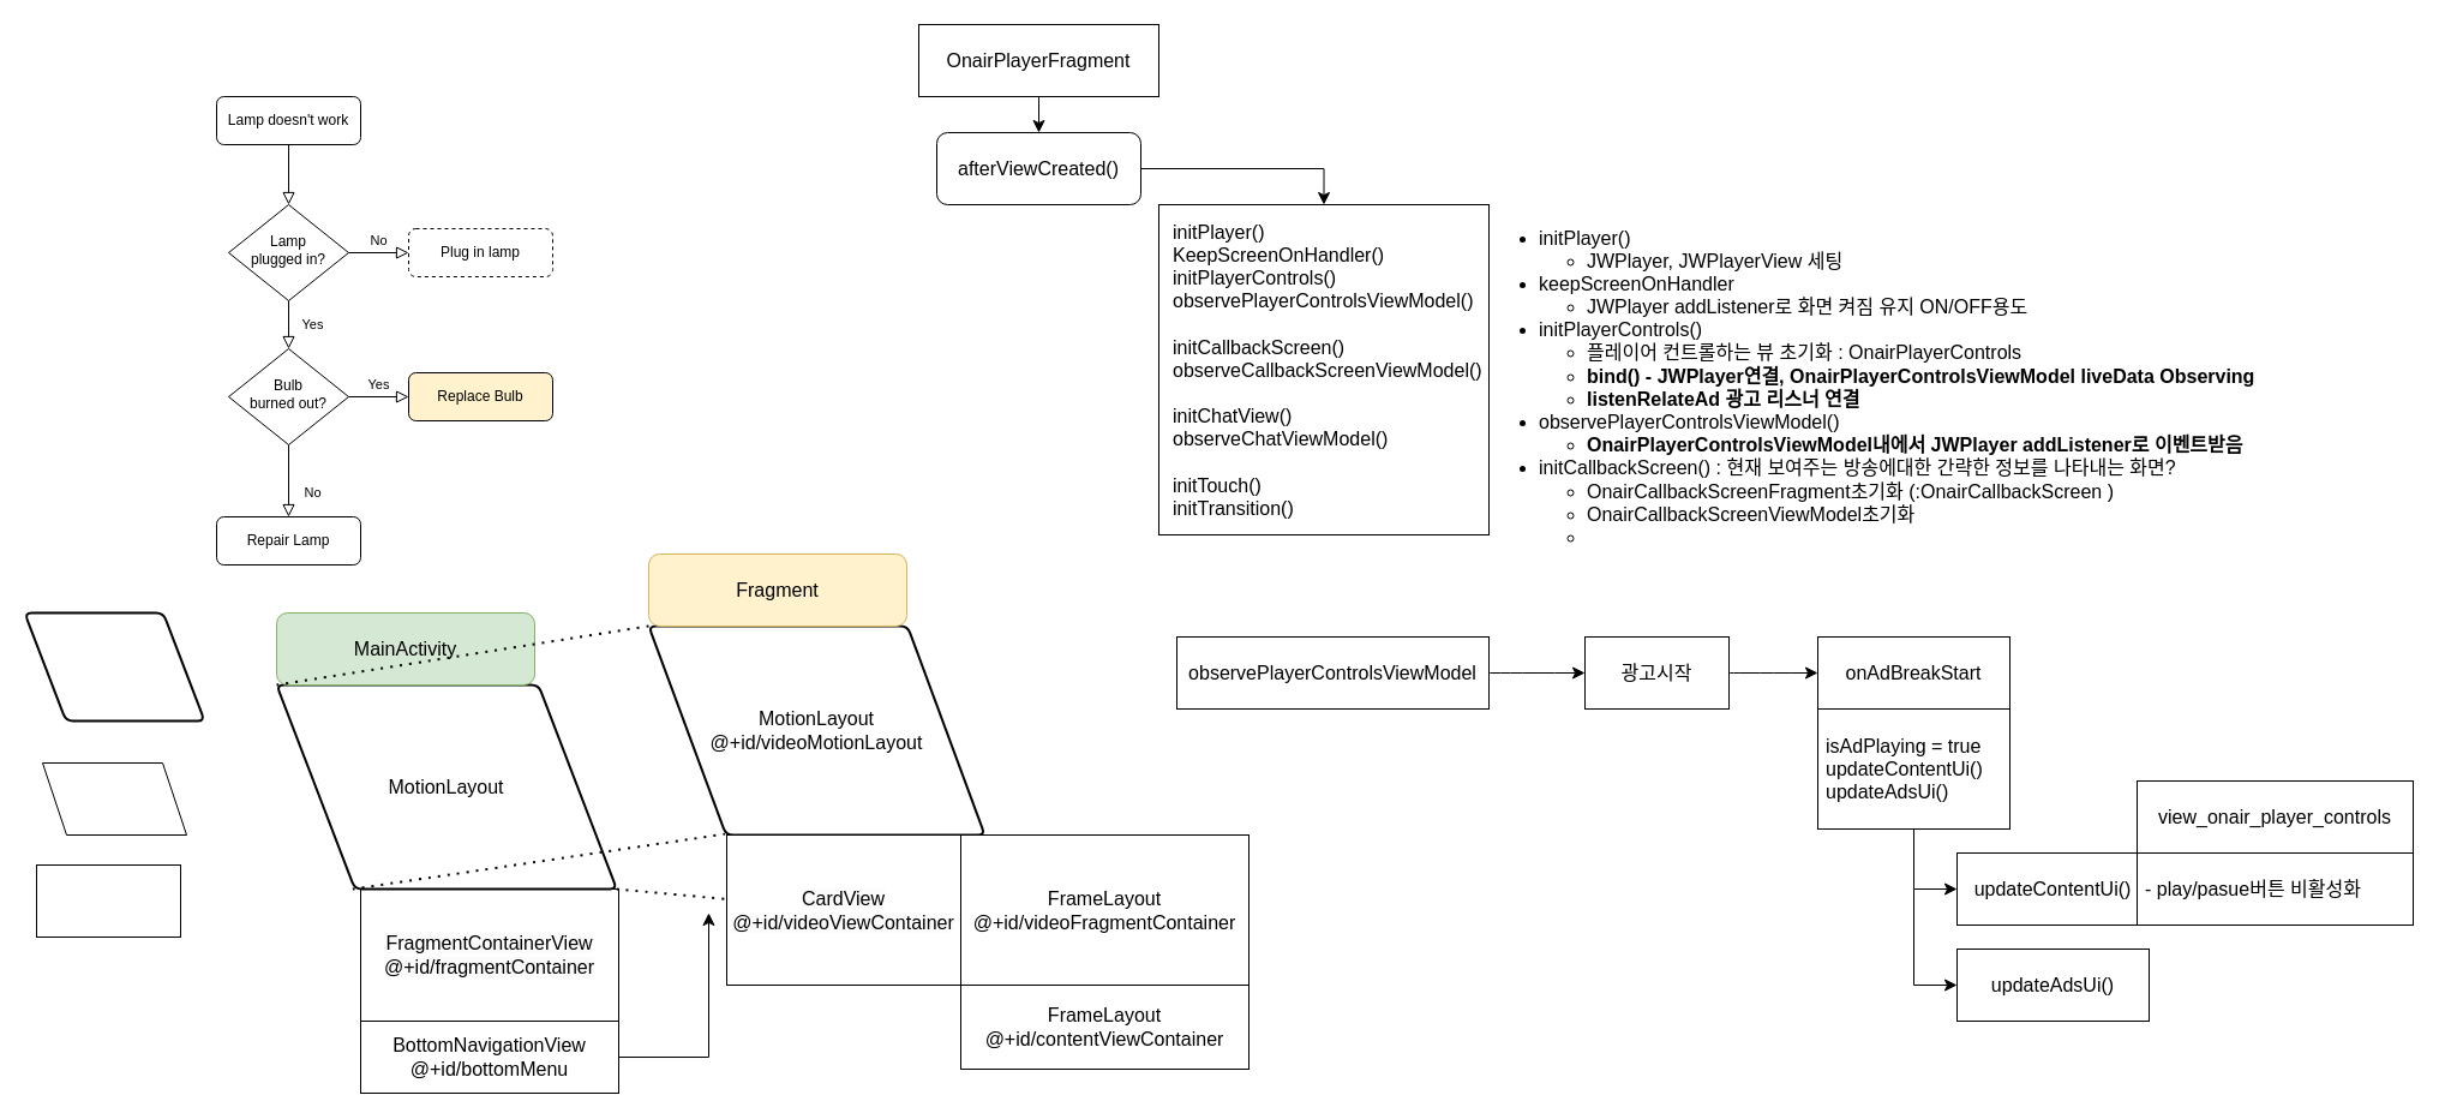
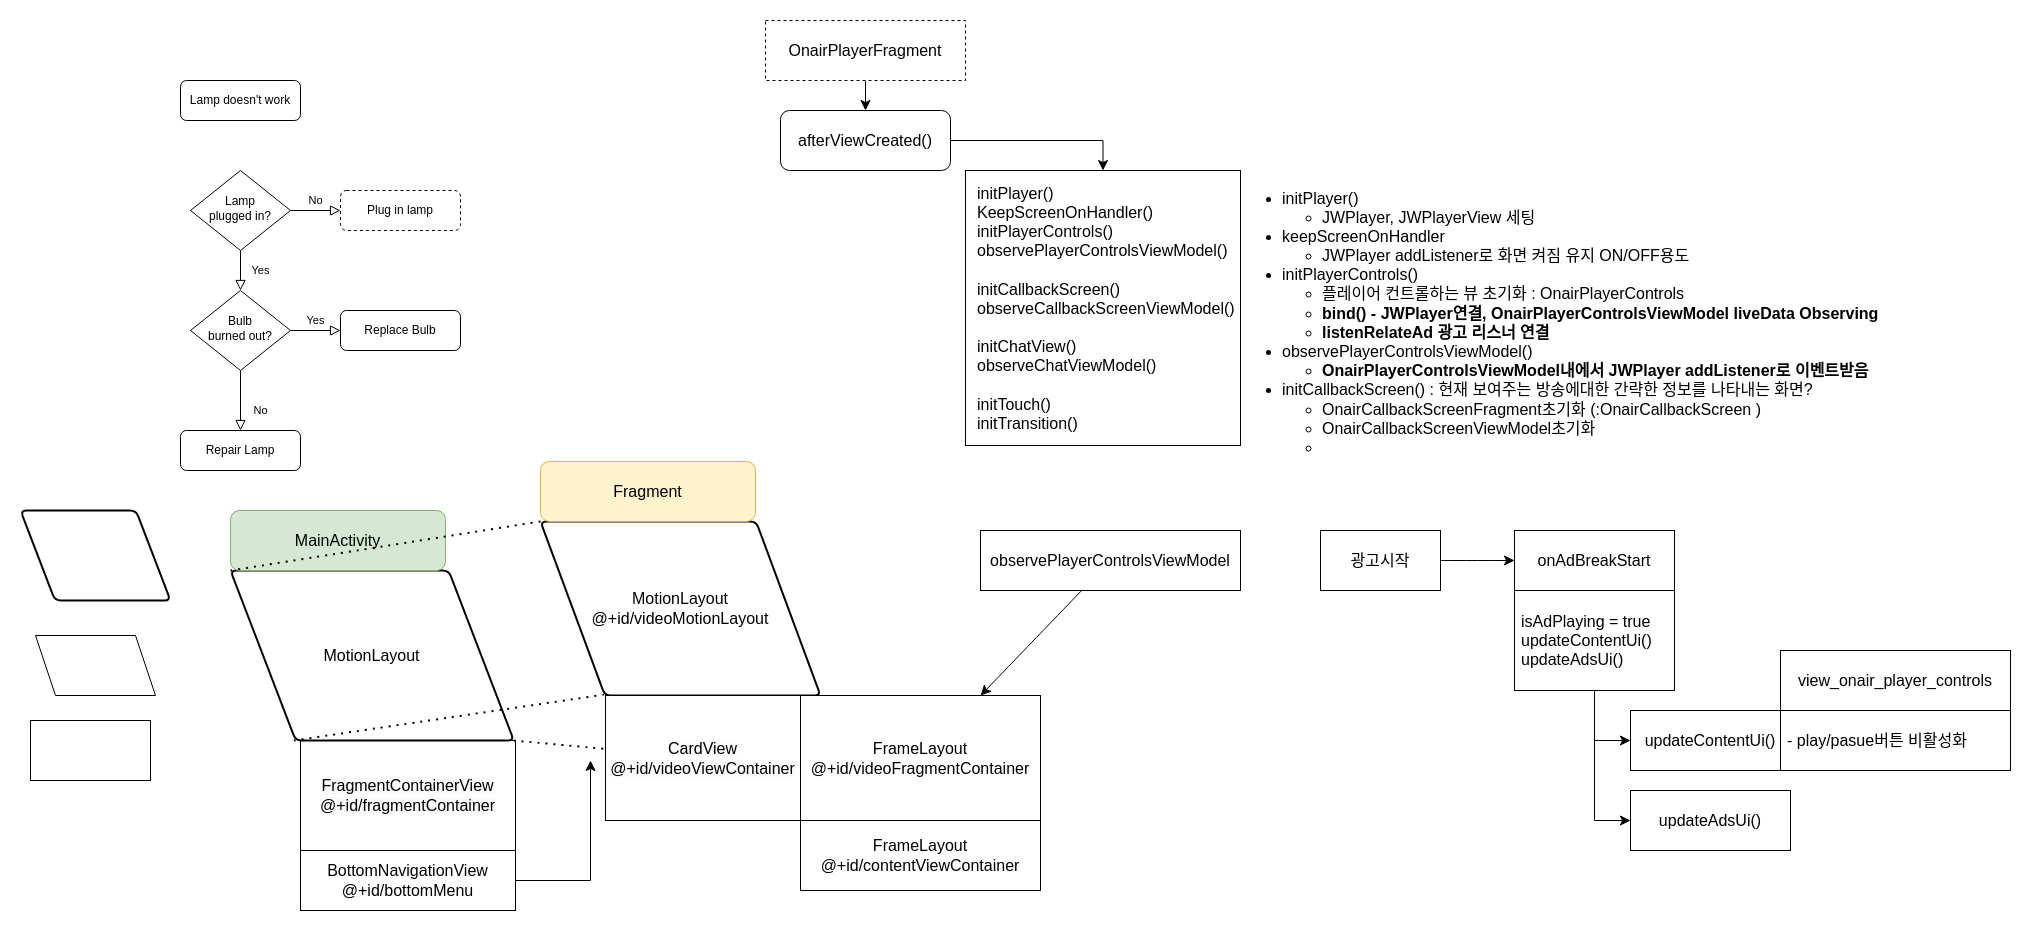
  <mxCell id="0" />
  <mxCell id="1" parent="0" />
- <mxCell id="2" value="" style="rounded=0;html=1;jettySize=auto;orthogonalLoop=1;fontSize=11;endArrow=block;endFill=0;endSize=8;strokeWidth=1;shadow=0;labelBackgroundColor=none;edgeStyle=orthogonalEdgeStyle;" parent="1" source="3" target="6" edge="1"><mxGeometry relative="1" as="geometry" /></mxCell>
  <mxCell id="3" value="Lamp doesn't work" style="rounded=1;whiteSpace=wrap;html=1;fontSize=12;glass=0;strokeWidth=1;shadow=0;" parent="1" vertex="1"><mxGeometry x="180" y="80" width="120" height="40" as="geometry" /></mxCell>
  <mxCell id="4" value="Yes" style="rounded=0;html=1;jettySize=auto;orthogonalLoop=1;fontSize=11;endArrow=block;endFill=0;endSize=8;strokeWidth=1;shadow=0;labelBackgroundColor=none;edgeStyle=orthogonalEdgeStyle;" parent="1" source="6" target="10" edge="1"><mxGeometry y="20" relative="1" as="geometry"><mxPoint as="offset" /></mxGeometry></mxCell>
  <mxCell id="5" value="No" style="edgeStyle=orthogonalEdgeStyle;rounded=0;html=1;jettySize=auto;orthogonalLoop=1;fontSize=11;endArrow=block;endFill=0;endSize=8;strokeWidth=1;shadow=0;labelBackgroundColor=none;" parent="1" source="6" target="7" edge="1"><mxGeometry y="10" relative="1" as="geometry"><mxPoint as="offset" /></mxGeometry></mxCell>
  <mxCell id="6" value="Lamp&lt;br&gt;plugged in?" style="rhombus;whiteSpace=wrap;html=1;shadow=0;fontFamily=Helvetica;fontSize=12;align=center;strokeWidth=1;spacing=6;spacingTop=-4;" parent="1" vertex="1"><mxGeometry x="190" y="170" width="100" height="80" as="geometry" /></mxCell>
  <mxCell id="7" value="Plug in lamp" style="rounded=1;whiteSpace=wrap;html=1;fontSize=12;glass=0;strokeWidth=1;shadow=0;dashed=1;" parent="1" vertex="1"><mxGeometry x="340" y="190" width="120" height="40" as="geometry" /></mxCell>
  <mxCell id="8" value="No" style="rounded=0;html=1;jettySize=auto;orthogonalLoop=1;fontSize=11;endArrow=block;endFill=0;endSize=8;strokeWidth=1;shadow=0;labelBackgroundColor=none;edgeStyle=orthogonalEdgeStyle;" parent="1" source="10" target="11" edge="1"><mxGeometry x="0.333" y="20" relative="1" as="geometry"><mxPoint as="offset" /></mxGeometry></mxCell>
  <mxCell id="9" value="Yes" style="edgeStyle=orthogonalEdgeStyle;rounded=0;html=1;jettySize=auto;orthogonalLoop=1;fontSize=11;endArrow=block;endFill=0;endSize=8;strokeWidth=1;shadow=0;labelBackgroundColor=none;" parent="1" source="10" target="12" edge="1"><mxGeometry y="10" relative="1" as="geometry"><mxPoint as="offset" /></mxGeometry></mxCell>
  <mxCell id="10" value="Bulb&lt;br&gt;burned out?" style="rhombus;whiteSpace=wrap;html=1;shadow=0;fontFamily=Helvetica;fontSize=12;align=center;strokeWidth=1;spacing=6;spacingTop=-4;" parent="1" vertex="1"><mxGeometry x="190" y="290" width="100" height="80" as="geometry" /></mxCell>
  <mxCell id="11" value="Repair Lamp" style="rounded=1;whiteSpace=wrap;html=1;fontSize=12;glass=0;strokeWidth=1;shadow=0;" parent="1" vertex="1"><mxGeometry x="180" y="430" width="120" height="40" as="geometry" /></mxCell>
- <mxCell id="12" value="Replace Bulb" style="rounded=1;whiteSpace=wrap;html=1;fontSize=12;glass=0;strokeWidth=1;shadow=0;fillColor=#fff2cc;" parent="1" vertex="1"><mxGeometry x="340" y="310" width="120" height="40" as="geometry" /></mxCell>
+ <mxCell id="12" value="Replace Bulb" style="rounded=1;whiteSpace=wrap;html=1;fontSize=12;glass=0;strokeWidth=1;shadow=0;" parent="1" vertex="1"><mxGeometry x="340" y="310" width="120" height="40" as="geometry" /></mxCell>
  <mxCell id="13" value="" style="shape=parallelogram;html=1;strokeWidth=2;perimeter=parallelogramPerimeter;whiteSpace=wrap;rounded=1;arcSize=12;size=0.23;fontSize=16;flipH=1;" vertex="1" parent="1"><mxGeometry y="510" width="150" height="90" as="geometry" x="20" /></mxCell>
  <mxCell id="14" value="" style="shape=parallelogram;perimeter=parallelogramPerimeter;whiteSpace=wrap;html=1;fixedSize=1;fontSize=16;flipH=1;" vertex="1" parent="1"><mxGeometry x="35" y="635" width="120" height="60" as="geometry" /></mxCell>
  <mxCell id="15" value="" style="rounded=0;whiteSpace=wrap;html=1;fontSize=16;" vertex="1" parent="1"><mxGeometry x="30" y="720" width="120" height="60" as="geometry" /></mxCell>
  <mxCell id="16" value="" style="group" vertex="1" connectable="0" parent="1"><mxGeometry x="230" y="510" width="285" height="400" as="geometry" /></mxCell>
  <mxCell id="17" value="&lt;span style=&quot;color: rgb(0, 0, 0); font-family: Helvetica; font-size: 16px; font-style: normal; font-variant-ligatures: normal; font-variant-caps: normal; font-weight: 400; letter-spacing: normal; orphans: 2; text-align: center; text-indent: 0px; text-transform: none; widows: 2; word-spacing: 0px; -webkit-text-stroke-width: 0px; background-color: rgb(251, 251, 251); text-decoration-thickness: initial; text-decoration-style: initial; text-decoration-color: initial; float: none; display: inline !important;&quot;&gt;FragmentContainerView&lt;br style=&quot;border-color: var(--border-color);&quot;&gt;&lt;span style=&quot;border-color: var(--border-color);&quot;&gt;@+id/fragmentContainer&lt;/span&gt;&lt;br&gt;&lt;/span&gt;" style="rounded=0;whiteSpace=wrap;html=1;fontSize=16;" vertex="1" parent="16"><mxGeometry x="70" y="230" width="215" height="110" as="geometry" /></mxCell>
  <mxCell id="18" value="BottomNavigationView&lt;br style=&quot;border-color: var(--border-color);&quot;&gt;&lt;span style=&quot;border-color: var(--border-color);&quot;&gt;@+id/bottomMenu&lt;/span&gt;" style="rounded=0;whiteSpace=wrap;html=1;fontSize=16;" vertex="1" parent="16"><mxGeometry x="70" y="340" width="215" height="60" as="geometry" /></mxCell>
  <mxCell id="19" value="MotionLayout" style="shape=parallelogram;html=1;strokeWidth=2;perimeter=parallelogramPerimeter;whiteSpace=wrap;rounded=1;arcSize=12;size=0.23;fontSize=16;flipH=1;" vertex="1" parent="16"><mxGeometry y="60" width="283.33" height="170" as="geometry" /></mxCell>
  <mxCell id="20" value="MainActivity" style="rounded=1;whiteSpace=wrap;html=1;fontSize=16;fillColor=#d5e8d4;strokeColor=#82b366;" vertex="1" parent="16"><mxGeometry width="215" height="60" as="geometry" /></mxCell>
  <mxCell id="21" value="" style="endArrow=none;dashed=1;html=1;dashPattern=1 3;strokeWidth=2;rounded=0;fontSize=12;startSize=8;endSize=8;curved=1;entryX=0;entryY=0;entryDx=0;entryDy=0;" edge="1" parent="16" target="24"><mxGeometry width="50" height="50" relative="1" as="geometry"><mxPoint y="60" as="sourcePoint" /><mxPoint x="50" y="10" as="targetPoint" /></mxGeometry></mxCell>
  <mxCell id="22" value="" style="endArrow=none;dashed=1;html=1;dashPattern=1 3;strokeWidth=2;rounded=0;fontSize=12;startSize=8;endSize=8;curved=1;entryX=0.773;entryY=0.995;entryDx=0;entryDy=0;entryPerimeter=0;" edge="1" parent="16" target="24"><mxGeometry width="50" height="50" relative="1" as="geometry"><mxPoint x="63.33" y="230" as="sourcePoint" /><mxPoint x="283.33" y="200" as="targetPoint" /></mxGeometry></mxCell>
  <mxCell id="23" value="" style="edgeStyle=elbowEdgeStyle;elbow=vertical;endArrow=classic;html=1;curved=0;rounded=0;endSize=8;startSize=8;fontSize=12;exitX=1;exitY=0.5;exitDx=0;exitDy=0;" edge="1" parent="1" source="18"><mxGeometry width="50" height="50" relative="1" as="geometry"><mxPoint x="560" y="850" as="sourcePoint" /><mxPoint x="590" y="760" as="targetPoint" /><Array as="points"><mxPoint x="590" y="880" /></Array></mxGeometry></mxCell>
  <mxCell id="24" value="MotionLayout&lt;br&gt;@+id/videoMotionLayout" style="shape=parallelogram;html=1;strokeWidth=2;perimeter=parallelogramPerimeter;whiteSpace=wrap;rounded=1;arcSize=12;size=0.23;fontSize=16;flipH=1;" vertex="1" parent="1"><mxGeometry x="540" y="521" width="280" height="174" as="geometry" /></mxCell>
  <mxCell id="25" value="" style="endArrow=none;dashed=1;html=1;dashPattern=1 3;strokeWidth=2;rounded=0;fontSize=12;startSize=8;endSize=8;curved=1;exitX=1;exitY=1;exitDx=0;exitDy=0;" edge="1" parent="1" source="19" target="27"><mxGeometry width="50" height="50" relative="1" as="geometry"><mxPoint x="520" y="740" as="sourcePoint" /><mxPoint x="740" y="710" as="targetPoint" /></mxGeometry></mxCell>
  <mxCell id="26" value="Fragment" style="rounded=1;whiteSpace=wrap;html=1;fontSize=16;fillColor=#fff2cc;strokeColor=#d6b656;" vertex="1" parent="1"><mxGeometry x="540" y="461" width="215" height="60" as="geometry" /></mxCell>
  <mxCell id="27" value="&lt;span style=&quot;color: rgb(0, 0, 0); font-family: Helvetica; font-size: 16px; font-style: normal; font-variant-ligatures: normal; font-variant-caps: normal; font-weight: 400; letter-spacing: normal; orphans: 2; text-align: center; text-indent: 0px; text-transform: none; widows: 2; word-spacing: 0px; -webkit-text-stroke-width: 0px; background-color: rgb(251, 251, 251); text-decoration-thickness: initial; text-decoration-style: initial; text-decoration-color: initial; float: none; display: inline !important;&quot;&gt;CardView&lt;br&gt;@+id/videoViewContainer&lt;br&gt;&lt;/span&gt;" style="rounded=0;whiteSpace=wrap;html=1;fontSize=16;" vertex="1" parent="1"><mxGeometry x="605" y="695" width="195" height="125" as="geometry" /></mxCell>
  <mxCell id="28" value="FrameLayout&lt;br&gt;@+id/videoFragmentContainer" style="rounded=0;whiteSpace=wrap;html=1;fontSize=16;" vertex="1" parent="1"><mxGeometry x="800" y="695" width="240" height="125" as="geometry" /></mxCell>
  <mxCell id="29" value="FrameLayout&lt;br&gt;@+id/contentViewContainer" style="rounded=0;whiteSpace=wrap;html=1;fontSize=16;" vertex="1" parent="1"><mxGeometry x="800" y="820" width="240" height="70" as="geometry" /></mxCell>
  <mxCell id="30" value="afterViewCreated()" style="rounded=1;whiteSpace=wrap;html=1;fontSize=16;" vertex="1" parent="1"><mxGeometry x="780" y="110" width="170" height="60" as="geometry" /></mxCell>
  <mxCell id="31" value="" style="edgeStyle=none;curved=1;rounded=0;orthogonalLoop=1;jettySize=auto;html=1;fontSize=12;startSize=8;endSize=8;" edge="1" parent="1" source="32" target="30"><mxGeometry relative="1" as="geometry" /></mxCell>
- <mxCell id="32" value="OnairPlayerFragment" style="rounded=0;whiteSpace=wrap;html=1;fontSize=16;" vertex="1" parent="1"><mxGeometry x="765" y="20" width="200" height="60" as="geometry" /></mxCell>
+ <mxCell id="32" value="OnairPlayerFragment" style="rounded=0;whiteSpace=wrap;html=1;fontSize=16;dashed=1;" vertex="1" parent="1"><mxGeometry x="765" y="20" width="200" height="60" as="geometry" /></mxCell>
  <mxCell id="33" value="initPlayer()&lt;br&gt;KeepScreenOnHandler()&lt;br&gt;initPlayerControls()&lt;br&gt;observePlayerControlsViewModel()&lt;br&gt;&lt;br&gt;initCallbackScreen()&lt;br&gt;observeCallbackScreenViewModel()&lt;br&gt;&lt;br&gt;initChatView()&lt;br&gt;observeChatViewModel()&lt;br&gt;&lt;br&gt;initTouch()&lt;br&gt;initTransition()" style="whiteSpace=wrap;html=1;aspect=fixed;fontSize=16;align=left;spacingLeft=10;" vertex="1" parent="1"><mxGeometry x="965" y="170" width="275" height="275" as="geometry" /></mxCell>
  <mxCell id="34" value="" style="edgeStyle=segmentEdgeStyle;endArrow=classic;html=1;curved=0;rounded=0;endSize=8;startSize=8;fontSize=12;entryX=0.5;entryY=0;entryDx=0;entryDy=0;exitX=1;exitY=0.5;exitDx=0;exitDy=0;" edge="1" parent="1" source="30" target="33"><mxGeometry width="50" height="50" relative="1" as="geometry"><mxPoint x="950" y="130" as="sourcePoint" /><mxPoint x="1000" y="80" as="targetPoint" /></mxGeometry></mxCell>
  <mxCell id="35" value="&lt;ul&gt;&lt;li&gt;initPlayer()&amp;nbsp;&lt;/li&gt;&lt;ul&gt;&lt;li&gt;JWPlayer, JWPlayerView 세팅&lt;/li&gt;&lt;/ul&gt;&lt;li&gt;keepScreenOnHandler&lt;/li&gt;&lt;ul&gt;&lt;li&gt;JWPlayer addListener로 화면 켜짐 유지 ON/OFF용도&lt;/li&gt;&lt;/ul&gt;&lt;li&gt;initPlayerControls()&lt;/li&gt;&lt;ul&gt;&lt;li&gt;플레이어 컨트롤하는 뷰 초기화 : OnairPlayerControls&lt;/li&gt;&lt;li&gt;&lt;b&gt;bind() - JWPlayer연결, OnairPlayerControlsViewModel liveData Observing&lt;/b&gt;&lt;/li&gt;&lt;li&gt;&lt;b&gt;listenRelateAd 광고 리스너 연결&lt;/b&gt;&lt;/li&gt;&lt;/ul&gt;&lt;li&gt;observePlayerControlsViewModel()&lt;/li&gt;&lt;ul&gt;&lt;li&gt;&lt;b&gt;OnairPlayerControlsViewModel내에서 JWPlayer addListener로 이벤트받음&lt;/b&gt;&lt;/li&gt;&lt;/ul&gt;&lt;li&gt;initCallbackScreen() : 현재 보여주는 방송에대한 간략한 정보를 나타내는 화면?&lt;/li&gt;&lt;ul&gt;&lt;li&gt;OnairCallbackScreenFragment초기화 (:OnairCallbackScreen )&lt;/li&gt;&lt;li&gt;OnairCallbackScreenViewModel초기화&lt;/li&gt;&lt;li&gt;&lt;br&gt;&lt;/li&gt;&lt;/ul&gt;&lt;/ul&gt;" style="text;strokeColor=none;fillColor=none;html=1;whiteSpace=wrap;verticalAlign=middle;overflow=hidden;fontSize=16;" vertex="1" parent="1"><mxGeometry x="1240" y="170" width="660" height="300" as="geometry" /></mxCell>
  <mxCell id="36" value="" style="edgeStyle=none;curved=1;rounded=0;orthogonalLoop=1;jettySize=auto;html=1;fontSize=12;startSize=8;endSize=8;" edge="1" parent="1" source="37" target="38"><mxGeometry relative="1" as="geometry" /></mxCell>
  <mxCell id="37" value="광고시작" style="whiteSpace=wrap;html=1;fontSize=16;" vertex="1" parent="1"><mxGeometry x="1320" y="530" width="120" height="60" as="geometry" /></mxCell>
  <mxCell id="38" value="onAdBreakStart" style="whiteSpace=wrap;html=1;fontSize=16;" vertex="1" parent="1"><mxGeometry x="1514" y="530" width="160" height="60" as="geometry" /></mxCell>
  <mxCell id="39" value="isAdPlaying = true&lt;br&gt;updateContentUi()&lt;br&gt;updateAdsUi()" style="whiteSpace=wrap;html=1;fontSize=16;align=left;spacingLeft=5;" vertex="1" parent="1"><mxGeometry x="1514" y="590" width="160" height="100" as="geometry" /></mxCell>
- <mxCell id="40" value="" style="edgeStyle=none;curved=1;rounded=0;orthogonalLoop=1;jettySize=auto;html=1;fontSize=12;startSize=8;endSize=8;" edge="1" parent="1" source="41" target="37"><mxGeometry relative="1" as="geometry" /></mxCell>
+ <mxCell id="40" value="" style="edgeStyle=none;curved=1;rounded=0;orthogonalLoop=1;jettySize=auto;html=1;fontSize=12;startSize=8;endSize=8;" edge="1" parent="1" source="41" target="28"><mxGeometry relative="1" as="geometry" /></mxCell>
  <mxCell id="41" value="observePlayerControlsViewModel" style="whiteSpace=wrap;html=1;fontSize=16;" vertex="1" parent="1"><mxGeometry x="980" y="530" width="260" height="60" as="geometry" /></mxCell>
  <mxCell id="42" value="" style="edgeStyle=segmentEdgeStyle;endArrow=classic;html=1;curved=0;rounded=0;endSize=8;startSize=8;fontSize=12;exitX=0.5;exitY=1;exitDx=0;exitDy=0;" edge="1" parent="1" source="39"><mxGeometry width="50" height="50" relative="1" as="geometry"><mxPoint x="1580" y="745" as="sourcePoint" /><mxPoint x="1630" y="740" as="targetPoint" /><Array as="points"><mxPoint x="1594" y="740" /><mxPoint x="1630" y="740" /></Array></mxGeometry></mxCell>
  <mxCell id="43" value="updateContentUi()" style="whiteSpace=wrap;html=1;fontSize=16;" vertex="1" parent="1"><mxGeometry x="1630" y="710" width="160" height="60" as="geometry" /></mxCell>
  <mxCell id="44" value="" style="group" vertex="1" connectable="0" parent="1"><mxGeometry x="1780" y="650" width="230" height="210" as="geometry" /></mxCell>
  <mxCell id="45" value="- play/pasue버튼 비활성화" style="whiteSpace=wrap;html=1;fontSize=16;align=left;spacingLeft=5;" vertex="1" parent="44"><mxGeometry y="60" width="230" height="60" as="geometry" /></mxCell>
  <mxCell id="46" value="view_onair_player_controls" style="whiteSpace=wrap;html=1;fontSize=16;" vertex="1" parent="44"><mxGeometry width="230.0" height="60" as="geometry" /></mxCell>
  <mxCell id="47" value="" style="edgeStyle=segmentEdgeStyle;endArrow=classic;html=1;curved=0;rounded=0;endSize=8;startSize=8;fontSize=12;exitX=0.5;exitY=1;exitDx=0;exitDy=0;entryX=0;entryY=0.5;entryDx=0;entryDy=0;" edge="1" parent="1" target="48"><mxGeometry width="50" height="50" relative="1" as="geometry"><mxPoint x="1594" y="740" as="sourcePoint" /><mxPoint x="1630" y="790" as="targetPoint" /><Array as="points"><mxPoint x="1594" y="820" /></Array></mxGeometry></mxCell>
  <mxCell id="48" value="updateAdsUi()" style="whiteSpace=wrap;html=1;fontSize=16;" vertex="1" parent="1"><mxGeometry x="1630" y="790" width="160" height="60" as="geometry" /></mxCell>
